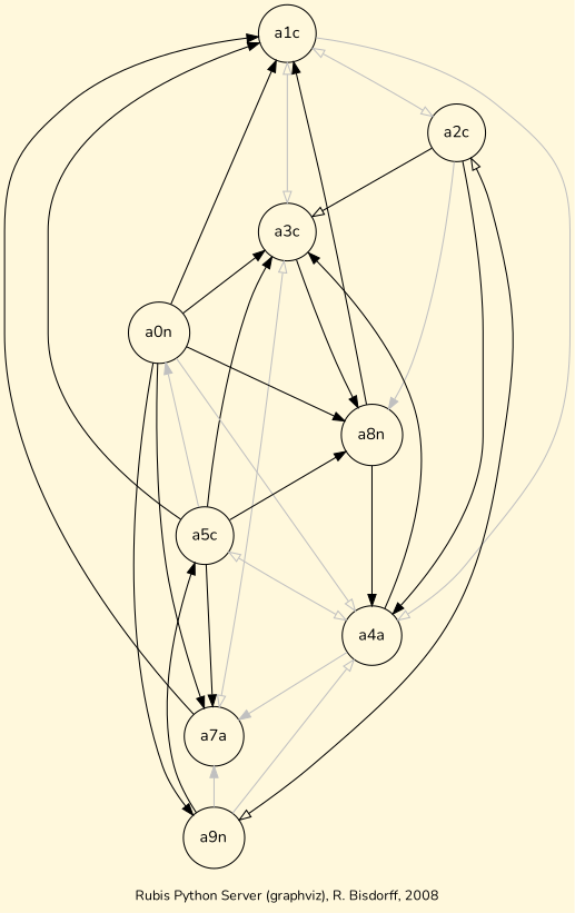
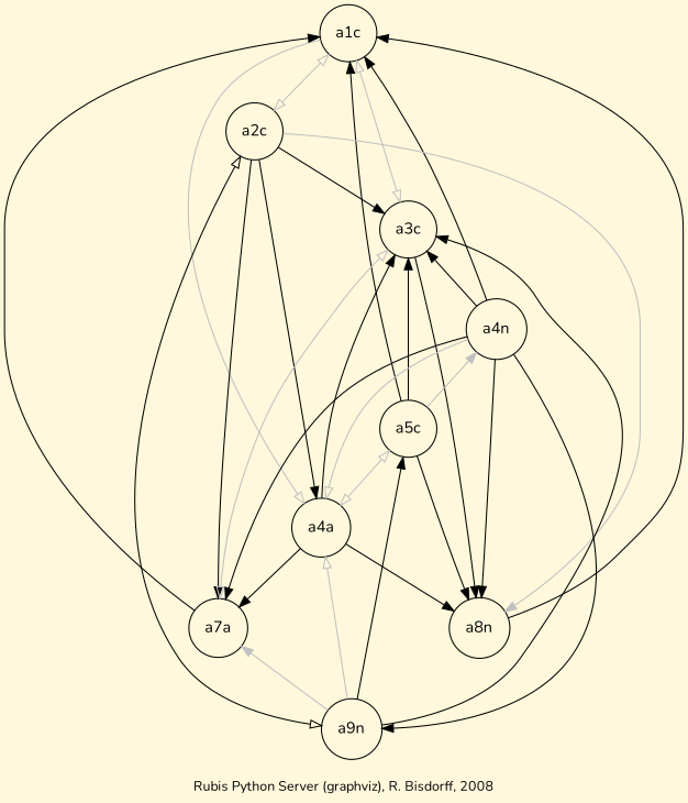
  digraph {
    bgcolor=cornsilk
    fontname=Nunito
    fontsize=12
    label="\nRubis Python Server (graphviz), R. Bisdorff, 2008"
    node [fontname=Nunito shape=circle]
    edge [color=black dir=back fontname=Nunito]
    n1 [label=a1c]
    n2 [label=a2c]
    n3 [label=a3c]
-   n4 [label=a0n]
+   n4 [label=a4n]
    n5 [label=a5c]
    n6 [label=a4a]
    n7 [label=a7a]
    n8 [label=a8n]
    n9 [label=a9n]
    n1 -> n2 [arrowhead=empty arrowtail=empty color=grey dir=both]
    n1 -> n3 [arrowhead=empty arrowtail=empty color=grey dir=both]
    n1 -> n4
    n1 -> n5
    n1 -> n6 [arrowhead=empty color=grey dir=forward]
    n1 -> n7
    n1 -> n8
-   n2 -> n3 [dir=forward arrowhead=empty]
+   n2 -> n3 [dir=forward]
    n2 -> n6 [dir=forward]
-   n5 -> n7 [dir=forward]
+   n2 -> n7 [dir=forward]
    n2 -> n8 [color=grey dir=forward]
    n2 -> n9 [arrowhead=empty arrowtail=empty dir=both]
    n3 -> n4
    n3 -> n5
    n3 -> n6
    n3 -> n7 [arrowhead=empty arrowtail=empty color=grey dir=both]
    n3 -> n8 [dir=forward]
+   n3 -> n9
    n4 -> n5 [color=grey]
    n4 -> n6 [arrowhead=empty color=grey dir=forward]
    n4 -> n7 [dir=forward]
    n4 -> n8 [dir=forward]
    n4 -> n9 [dir=forward]
    n5 -> n6 [arrowhead=empty arrowtail=empty color=grey dir=both]
    n5 -> n9
-   n6 -> n7 [color=grey dir=forward]
-   n8 -> n6 [dir=forward]
+   n6 -> n7 [dir=forward]
+   n6 -> n8 [dir=forward]
    n6 -> n9 [arrowtail=empty color=grey]
    n7 -> n9 [color=grey]
    n8 -> n5
  }
